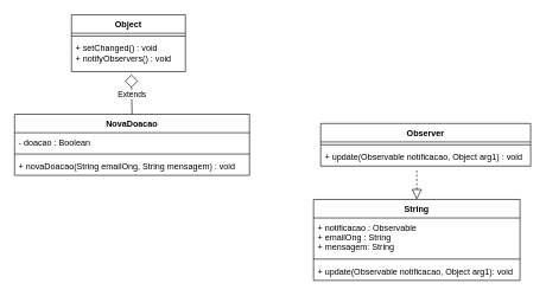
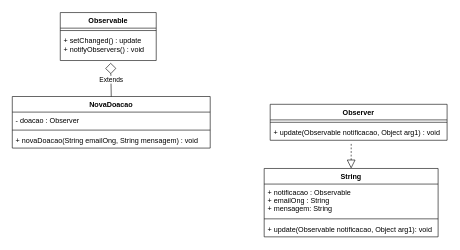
  <mxCell id="0" />
  <mxCell id="1" parent="0" />
  <mxCell id="2" value="NovaDoacao" style="swimlane;fontStyle=1;align=center;verticalAlign=top;childLayout=stackLayout;horizontal=1;startSize=26;horizontalStack=0;resizeParent=1;resizeParentMax=0;resizeLast=0;collapsible=1;marginBottom=0;" parent="1" vertex="1"><mxGeometry x="20" y="160" width="330" height="86" as="geometry" /></mxCell>
- <mxCell id="3" value="- doacao : Boolean" style="text;strokeColor=none;fillColor=none;align=left;verticalAlign=top;spacingLeft=4;spacingRight=4;overflow=hidden;rotatable=0;points=[[0,0.5],[1,0.5]];portConstraint=eastwest;" parent="2" vertex="1"><mxGeometry y="26" width="330" height="26" as="geometry" /></mxCell>
+ <mxCell id="3" value="- doacao : Observer" style="text;strokeColor=none;fillColor=none;align=left;verticalAlign=top;spacingLeft=4;spacingRight=4;overflow=hidden;rotatable=0;points=[[0,0.5],[1,0.5]];portConstraint=eastwest;" parent="2" vertex="1"><mxGeometry y="26" width="330" height="26" as="geometry" /></mxCell>
  <mxCell id="4" value="" style="line;strokeWidth=1;fillColor=none;align=left;verticalAlign=middle;spacingTop=-1;spacingLeft=3;spacingRight=3;rotatable=0;labelPosition=right;points=[];portConstraint=eastwest;" parent="2" vertex="1"><mxGeometry y="52" width="330" height="8" as="geometry" /></mxCell>
  <mxCell id="5" value="+ novaDoacao(String emailOng, String mensagem) : void" style="text;strokeColor=none;fillColor=none;align=left;verticalAlign=top;spacingLeft=4;spacingRight=4;overflow=hidden;rotatable=0;points=[[0,0.5],[1,0.5]];portConstraint=eastwest;" parent="2" vertex="1"><mxGeometry y="60" width="330" height="26" as="geometry" /></mxCell>
  <mxCell id="6" value="Extends" style="endArrow=diamond;endSize=16;endFill=0;html=1;rounded=0;exitX=0.5;exitY=0;exitDx=0;exitDy=0;entryX=0.525;entryY=1.087;entryDx=0;entryDy=0;entryPerimeter=0;" parent="1" source="2" target="9" edge="1"><mxGeometry width="160" relative="1" as="geometry"><mxPoint x="210" y="60" as="sourcePoint" /><mxPoint x="370" y="60" as="targetPoint" /></mxGeometry></mxCell>
- <mxCell id="7" value="Object" style="swimlane;fontStyle=1;align=center;verticalAlign=top;childLayout=stackLayout;horizontal=1;startSize=26;horizontalStack=0;resizeParent=1;resizeParentMax=0;resizeLast=0;collapsible=1;marginBottom=0;" parent="1" vertex="1"><mxGeometry x="100" y="20" width="160" height="80" as="geometry" /></mxCell>
+ <mxCell id="7" value="Observable" style="swimlane;fontStyle=1;align=center;verticalAlign=top;childLayout=stackLayout;horizontal=1;startSize=26;horizontalStack=0;resizeParent=1;resizeParentMax=0;resizeLast=0;collapsible=1;marginBottom=0;" parent="1" vertex="1"><mxGeometry x="100" y="20" width="160" height="80" as="geometry" /></mxCell>
  <mxCell id="8" value="" style="line;strokeWidth=1;fillColor=none;align=left;verticalAlign=middle;spacingTop=-1;spacingLeft=3;spacingRight=3;rotatable=0;labelPosition=right;points=[];portConstraint=eastwest;" parent="7" vertex="1"><mxGeometry y="26" width="160" height="8" as="geometry" /></mxCell>
- <mxCell id="9" value="+ setChanged() : void&#10;+ notifyObservers() : void" style="text;strokeColor=none;fillColor=none;align=left;verticalAlign=top;spacingLeft=4;spacingRight=4;overflow=hidden;rotatable=0;points=[[0,0.5],[1,0.5]];portConstraint=eastwest;" parent="7" vertex="1"><mxGeometry y="34" width="160" height="46" as="geometry" /></mxCell>
+ <mxCell id="9" value="+ setChanged() : update&#10;+ notifyObservers() : void" style="text;strokeColor=none;fillColor=none;align=left;verticalAlign=top;spacingLeft=4;spacingRight=4;overflow=hidden;rotatable=0;points=[[0,0.5],[1,0.5]];portConstraint=eastwest;" parent="7" vertex="1"><mxGeometry y="34" width="160" height="46" as="geometry" /></mxCell>
  <mxCell id="10" value="String" style="swimlane;fontStyle=1;align=center;verticalAlign=top;childLayout=stackLayout;horizontal=1;startSize=26;horizontalStack=0;resizeParent=1;resizeParentMax=0;resizeLast=0;collapsible=1;marginBottom=0;" parent="1" vertex="1"><mxGeometry x="440" y="280" width="290" height="114" as="geometry" /></mxCell>
  <mxCell id="11" value="+ notificacao : Observable&#10;+ emailOng : String&#10;+ mensagem: String" style="text;strokeColor=none;fillColor=none;align=left;verticalAlign=top;spacingLeft=4;spacingRight=4;overflow=hidden;rotatable=0;points=[[0,0.5],[1,0.5]];portConstraint=eastwest;" parent="10" vertex="1"><mxGeometry y="26" width="290" height="54" as="geometry" /></mxCell>
  <mxCell id="12" value="" style="line;strokeWidth=1;fillColor=none;align=left;verticalAlign=middle;spacingTop=-1;spacingLeft=3;spacingRight=3;rotatable=0;labelPosition=right;points=[];portConstraint=eastwest;" parent="10" vertex="1"><mxGeometry y="80" width="290" height="8" as="geometry" /></mxCell>
  <mxCell id="13" value="+ update(Observable notificacao, Object arg1): void" style="text;strokeColor=none;fillColor=none;align=left;verticalAlign=top;spacingLeft=4;spacingRight=4;overflow=hidden;rotatable=0;points=[[0,0.5],[1,0.5]];portConstraint=eastwest;" parent="10" vertex="1"><mxGeometry y="88" width="290" height="26" as="geometry" /></mxCell>
  <mxCell id="14" value="" style="endArrow=block;dashed=1;endFill=0;endSize=12;html=1;rounded=0;entryX=0.5;entryY=0;entryDx=0;entryDy=0;exitX=0.458;exitY=1.231;exitDx=0;exitDy=0;exitPerimeter=0;" parent="1" target="10" edge="1" source="17"><mxGeometry width="160" relative="1" as="geometry"><mxPoint x="575" y="100" as="sourcePoint" /><mxPoint x="560" y="200" as="targetPoint" /></mxGeometry></mxCell>
  <mxCell id="15" value="Observer" style="swimlane;fontStyle=1;align=center;verticalAlign=top;childLayout=stackLayout;horizontal=1;startSize=26;horizontalStack=0;resizeParent=1;resizeParentMax=0;resizeLast=0;collapsible=1;marginBottom=0;" parent="1" vertex="1"><mxGeometry x="450" y="173" width="295" height="60" as="geometry" /></mxCell>
  <mxCell id="16" value="" style="line;strokeWidth=1;fillColor=none;align=left;verticalAlign=middle;spacingTop=-1;spacingLeft=3;spacingRight=3;rotatable=0;labelPosition=right;points=[];portConstraint=eastwest;" parent="15" vertex="1"><mxGeometry y="26" width="295" height="8" as="geometry" /></mxCell>
  <mxCell id="17" value="+ update(Observable notificacao, Object arg1) : void" style="text;strokeColor=none;fillColor=none;align=left;verticalAlign=top;spacingLeft=4;spacingRight=4;overflow=hidden;rotatable=0;points=[[0,0.5],[1,0.5]];portConstraint=eastwest;" parent="15" vertex="1"><mxGeometry y="34" width="295" height="26" as="geometry" /></mxCell>
